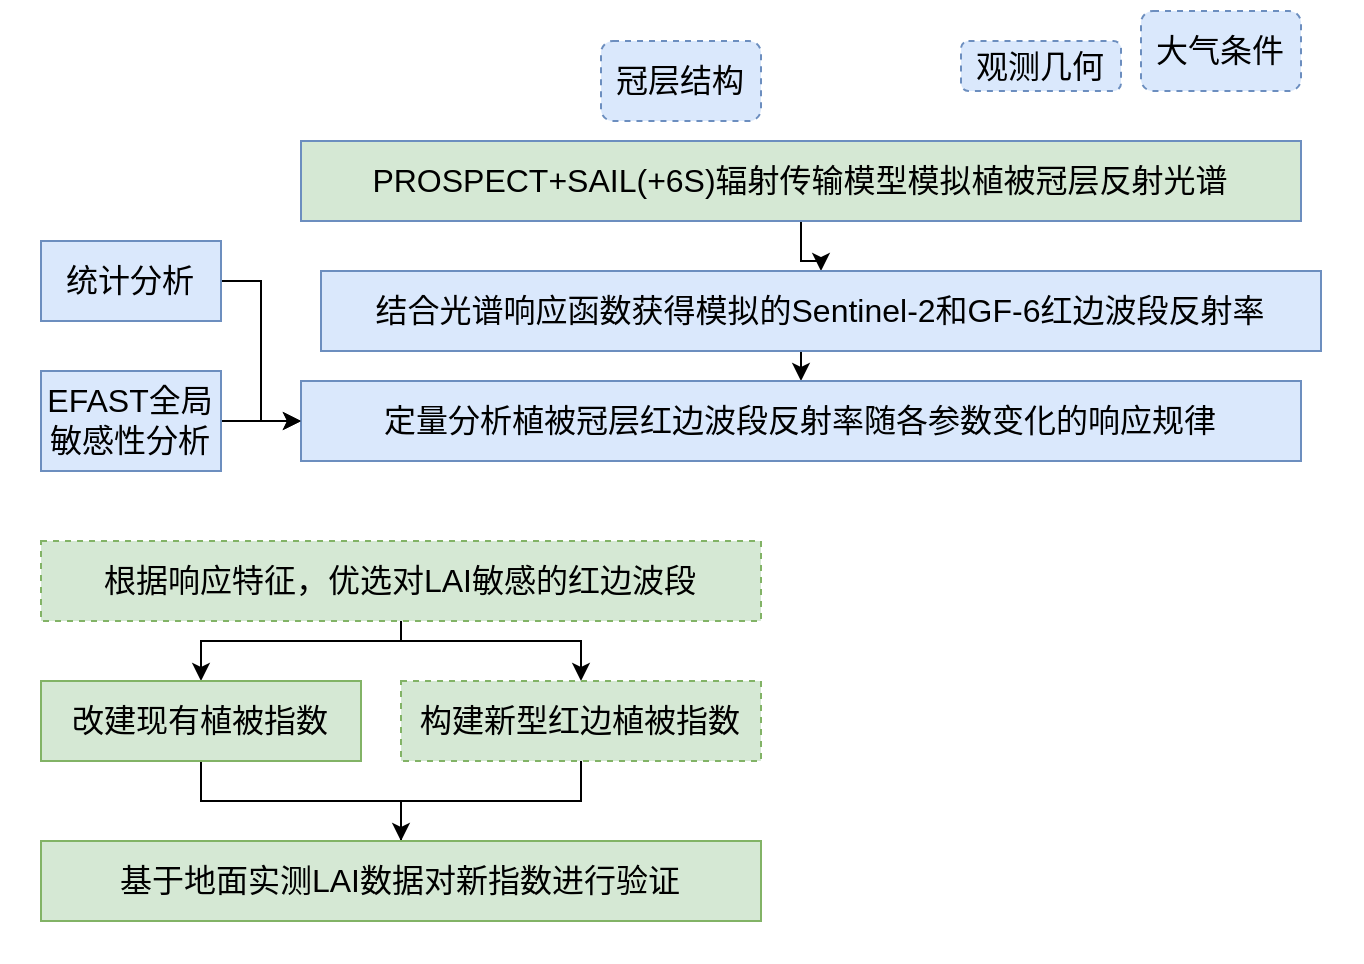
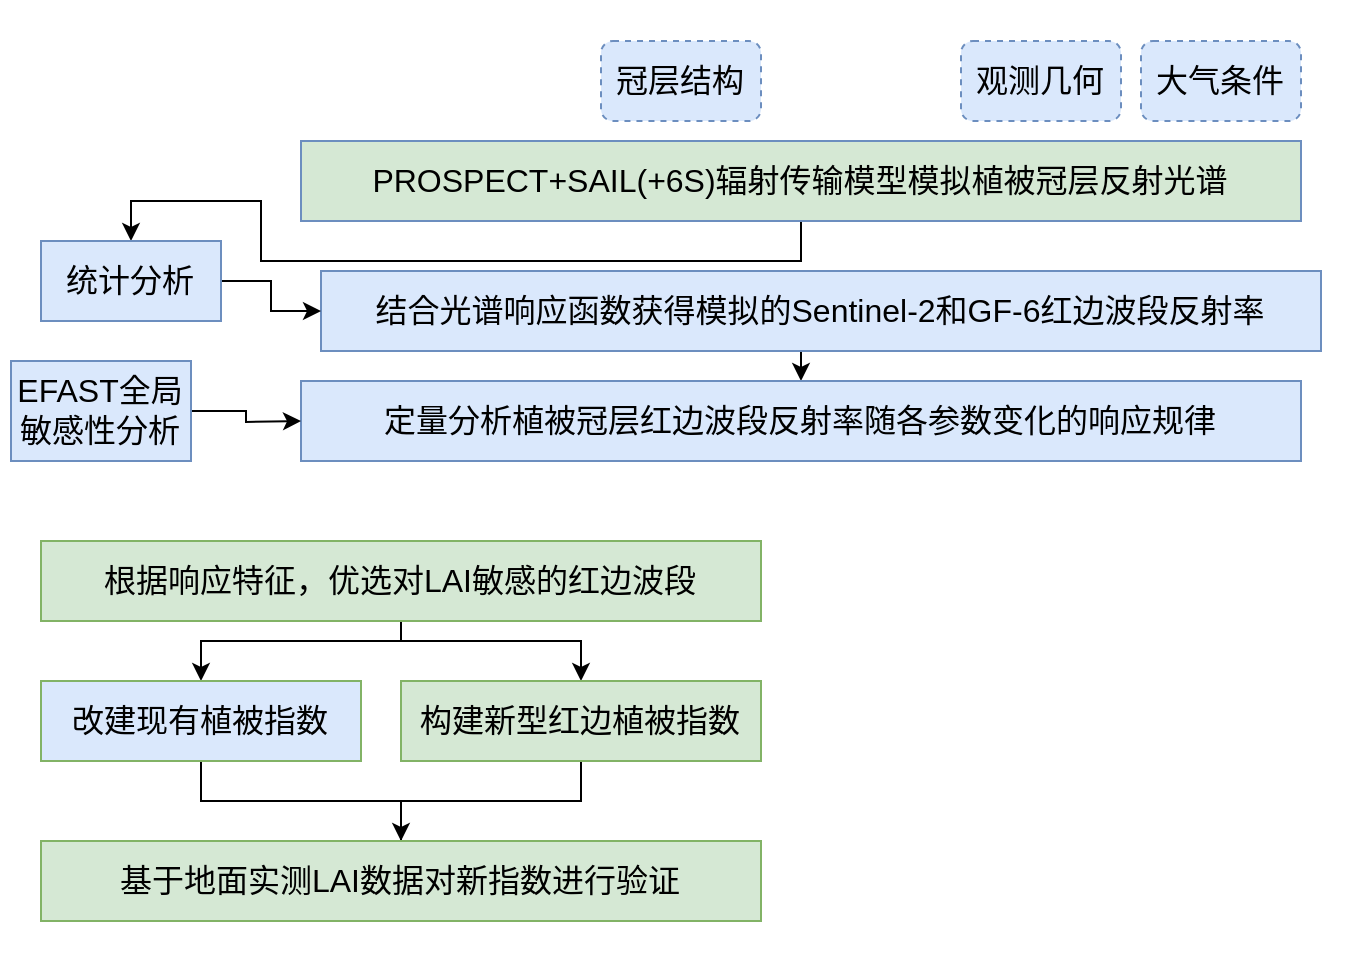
  <mxCell id="0" />
  <mxCell id="1" parent="0" />
- <mxCell id="2" style="edgeStyle=orthogonalEdgeStyle;rounded=0;orthogonalLoop=1;jettySize=auto;html=1;exitX=0.5;exitY=1;exitDx=0;exitDy=0;fontSize=16;" edge="1" parent="1" source="3" target="8"><mxGeometry relative="1" as="geometry" /></mxCell>
+ <mxCell id="2" style="edgeStyle=orthogonalEdgeStyle;rounded=0;orthogonalLoop=1;jettySize=auto;html=1;exitX=0.5;exitY=1;exitDx=0;exitDy=0;fontSize=16;" edge="1" parent="1" source="3" target="10"><mxGeometry relative="1" as="geometry" /></mxCell>
  <mxCell id="3" value="PROSPECT+SAIL(+6S)辐射传输模型模拟植被冠层反射光谱" style="rounded=0;whiteSpace=wrap;html=1;fillColor=#d5e8d4;strokeColor=#6c8ebf;fontSize=16;" vertex="1" parent="1"><mxGeometry x="150" y="70" width="500" height="40" as="geometry" /></mxCell>
  <mxCell id="4" value="冠层结构" style="rounded=1;whiteSpace=wrap;html=1;fontSize=16;fillColor=#dae8fc;strokeColor=#6c8ebf;dashed=1;" vertex="1" parent="1"><mxGeometry x="300" y="20" width="80" height="40" as="geometry" /></mxCell>
- <mxCell id="5" value="观测几何" style="rounded=1;whiteSpace=wrap;html=1;fontSize=16;fillColor=#dae8fc;strokeColor=#6c8ebf;dashed=1;" vertex="1" parent="1"><mxGeometry x="480" y="20" width="80" height="25" as="geometry" /></mxCell>
- <mxCell id="6" value="大气条件" style="rounded=1;whiteSpace=wrap;html=1;fontSize=16;fillColor=#dae8fc;strokeColor=#6c8ebf;dashed=1;" vertex="1" parent="1"><mxGeometry x="570" y="5" width="80" height="40" as="geometry" /></mxCell>
+ <mxCell id="5" value="观测几何" style="rounded=1;whiteSpace=wrap;html=1;fontSize=16;fillColor=#dae8fc;strokeColor=#6c8ebf;dashed=1;" vertex="1" parent="1"><mxGeometry x="480" y="20" width="80" height="40" as="geometry" /></mxCell>
+ <mxCell id="6" value="大气条件" style="rounded=1;whiteSpace=wrap;html=1;fontSize=16;fillColor=#dae8fc;strokeColor=#6c8ebf;dashed=1;" vertex="1" parent="1"><mxGeometry x="570" y="20" width="80" height="40" as="geometry" /></mxCell>
  <mxCell id="7" style="edgeStyle=orthogonalEdgeStyle;rounded=0;orthogonalLoop=1;jettySize=auto;html=1;exitX=0.5;exitY=1;exitDx=0;exitDy=0;entryX=0.5;entryY=0;entryDx=0;entryDy=0;fontSize=16;" edge="1" parent="1" source="8" target="11"><mxGeometry relative="1" as="geometry" /></mxCell>
  <mxCell id="8" value="结合光谱响应函数获得模拟的Sentinel-2和GF-6红边波段反射率" style="rounded=0;whiteSpace=wrap;html=1;fillColor=#dae8fc;strokeColor=#6c8ebf;fontSize=16;" vertex="1" parent="1"><mxGeometry x="160" y="135" width="500" height="40" as="geometry" /></mxCell>
- <mxCell id="9" style="edgeStyle=orthogonalEdgeStyle;rounded=0;orthogonalLoop=1;jettySize=auto;html=1;exitX=1;exitY=0.5;exitDx=0;exitDy=0;entryX=0;entryY=0.5;entryDx=0;entryDy=0;fontSize=16;" edge="1" parent="1" source="10" target="11"><mxGeometry relative="1" as="geometry" /></mxCell>
+ <mxCell id="9" style="edgeStyle=orthogonalEdgeStyle;rounded=0;orthogonalLoop=1;jettySize=auto;html=1;exitX=1;exitY=0.5;exitDx=0;exitDy=0;fontSize=16;" edge="1" parent="1" source="10" target="8"><mxGeometry relative="1" as="geometry" /></mxCell>
  <mxCell id="10" value="&lt;div&gt;统计分析&lt;/div&gt;" style="rounded=0;whiteSpace=wrap;html=1;fillColor=#dae8fc;strokeColor=#6c8ebf;fontSize=16;" vertex="1" parent="1"><mxGeometry x="20" y="120" width="90" height="40" as="geometry" /></mxCell>
  <mxCell id="11" value="定量分析植被冠层红边波段反射率随各参数变化的响应规律" style="rounded=0;whiteSpace=wrap;html=1;fillColor=#dae8fc;strokeColor=#6c8ebf;fontSize=16;" vertex="1" parent="1"><mxGeometry x="150" y="190" width="500" height="40" as="geometry" /></mxCell>
  <mxCell id="12" style="edgeStyle=orthogonalEdgeStyle;rounded=0;orthogonalLoop=1;jettySize=auto;html=1;exitX=1;exitY=0.5;exitDx=0;exitDy=0;fontSize=16;" edge="1" parent="1" source="13"><mxGeometry relative="1" as="geometry"><mxPoint x="150" y="210" as="targetPoint" /></mxGeometry></mxCell>
- <mxCell id="13" value="&lt;div&gt;EFAST全局敏感性分析&lt;/div&gt;" style="rounded=0;whiteSpace=wrap;html=1;fillColor=#dae8fc;strokeColor=#6c8ebf;fontSize=16;" vertex="1" parent="1"><mxGeometry x="20" y="185" width="90" height="50" as="geometry" /></mxCell>
+ <mxCell id="13" value="&lt;div&gt;EFAST全局敏感性分析&lt;/div&gt;" style="rounded=0;whiteSpace=wrap;html=1;fillColor=#dae8fc;strokeColor=#6c8ebf;fontSize=16;" vertex="1" parent="1"><mxGeometry x="5" y="180" width="90" height="50" as="geometry" /></mxCell>
  <mxCell id="14" style="edgeStyle=orthogonalEdgeStyle;rounded=0;orthogonalLoop=1;jettySize=auto;html=1;exitX=0.5;exitY=1;exitDx=0;exitDy=0;entryX=0.5;entryY=0;entryDx=0;entryDy=0;fontSize=16;" edge="1" parent="1" source="16" target="18"><mxGeometry relative="1" as="geometry"><Array as="points"><mxPoint x="200" y="320" /><mxPoint x="100" y="320" /></Array></mxGeometry></mxCell>
  <mxCell id="15" style="edgeStyle=orthogonalEdgeStyle;rounded=0;orthogonalLoop=1;jettySize=auto;html=1;exitX=0.5;exitY=1;exitDx=0;exitDy=0;fontSize=16;" edge="1" parent="1" source="16" target="20"><mxGeometry relative="1" as="geometry"><Array as="points"><mxPoint x="200" y="320" /><mxPoint x="290" y="320" /></Array></mxGeometry></mxCell>
- <mxCell id="16" value="根据响应特征，优选对LAI敏感的红边波段" style="rounded=0;whiteSpace=wrap;html=1;fillColor=#d5e8d4;strokeColor=#82b366;fontSize=16;dashed=1;" vertex="1" parent="1"><mxGeometry x="20" y="270" width="360" height="40" as="geometry" /></mxCell>
+ <mxCell id="16" value="根据响应特征，优选对LAI敏感的红边波段" style="rounded=0;whiteSpace=wrap;html=1;fillColor=#d5e8d4;strokeColor=#82b366;fontSize=16;" vertex="1" parent="1"><mxGeometry x="20" y="270" width="360" height="40" as="geometry" /></mxCell>
  <mxCell id="17" style="edgeStyle=orthogonalEdgeStyle;rounded=0;orthogonalLoop=1;jettySize=auto;html=1;exitX=0.5;exitY=1;exitDx=0;exitDy=0;fontSize=16;" edge="1" parent="1" source="18" target="21"><mxGeometry relative="1" as="geometry"><Array as="points"><mxPoint x="100" y="400" /><mxPoint x="200" y="400" /></Array></mxGeometry></mxCell>
- <mxCell id="18" value="改建现有植被指数" style="rounded=0;whiteSpace=wrap;html=1;fillColor=#d5e8d4;strokeColor=#82b366;fontSize=16;" vertex="1" parent="1"><mxGeometry x="20" y="340" width="160" height="40" as="geometry" /></mxCell>
+ <mxCell id="18" value="改建现有植被指数" style="rounded=0;whiteSpace=wrap;html=1;fillColor=#dae8fc;strokeColor=#82b366;fontSize=16;" vertex="1" parent="1"><mxGeometry x="20" y="340" width="160" height="40" as="geometry" /></mxCell>
  <mxCell id="19" style="edgeStyle=orthogonalEdgeStyle;rounded=0;orthogonalLoop=1;jettySize=auto;html=1;exitX=0.5;exitY=1;exitDx=0;exitDy=0;fontSize=16;" edge="1" parent="1" source="20"><mxGeometry relative="1" as="geometry"><mxPoint x="200" y="440" as="targetPoint" /><Array as="points"><mxPoint x="290" y="400" /><mxPoint x="200" y="400" /></Array></mxGeometry></mxCell>
- <mxCell id="20" value="构建新型红边植被指数" style="rounded=0;whiteSpace=wrap;html=1;fillColor=#d5e8d4;strokeColor=#82b366;fontSize=16;dashed=1;" vertex="1" parent="1"><mxGeometry x="200" y="340" width="180" height="40" as="geometry" /></mxCell>
+ <mxCell id="20" value="构建新型红边植被指数" style="rounded=0;whiteSpace=wrap;html=1;fillColor=#d5e8d4;strokeColor=#82b366;fontSize=16;" vertex="1" parent="1"><mxGeometry x="200" y="340" width="180" height="40" as="geometry" /></mxCell>
  <mxCell id="21" value="基于地面实测LAI数据对新指数进行验证" style="rounded=0;whiteSpace=wrap;html=1;fillColor=#d5e8d4;strokeColor=#82b366;fontSize=16;" vertex="1" parent="1"><mxGeometry x="20" y="420" width="360" height="40" as="geometry" /></mxCell>
